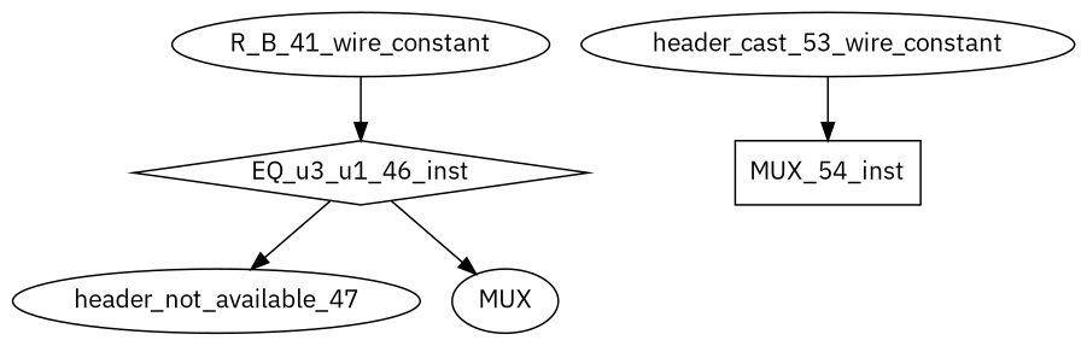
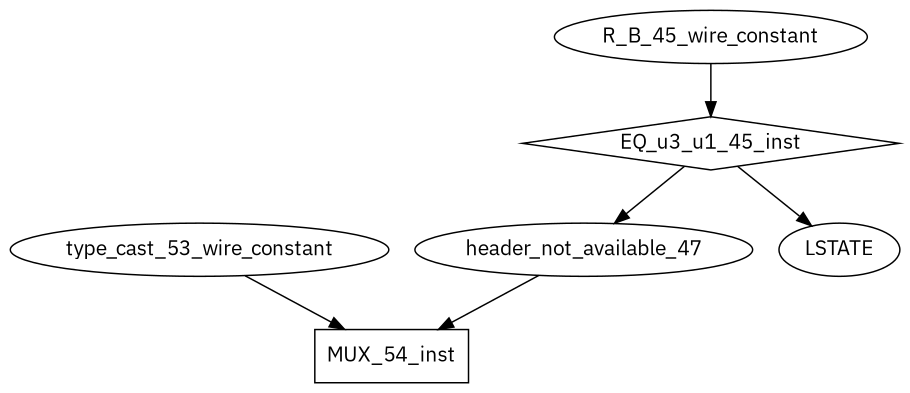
  digraph {
    fontname="IBM Plex Sans"
    node [fontname="IBM Plex Sans" shape=ellipse]
    edge [fontname="IBM Plex Sans"]
-   EQ_u3_u1_46_inst [shape=diamond]
-   R_B_45_wire_constant [label=R_B_41_wire_constant]
+   EQ_u3_u1_46_inst [shape=diamond label=EQ_u3_u1_45_inst]
+   R_B_45_wire_constant
    header_not_available_47
-   LSTATE [label=MUX shape=""]
+   LSTATE [shape=""]
    MUX_54_inst [shape=rectangle]
-   type_cast_53_wire_constant [label=header_cast_53_wire_constant]
+   type_cast_53_wire_constant
    EQ_u3_u1_46_inst -> header_not_available_47
    EQ_u3_u1_46_inst -> LSTATE
    R_B_45_wire_constant -> EQ_u3_u1_46_inst
+   header_not_available_47 -> MUX_54_inst
    type_cast_53_wire_constant -> MUX_54_inst
  }
